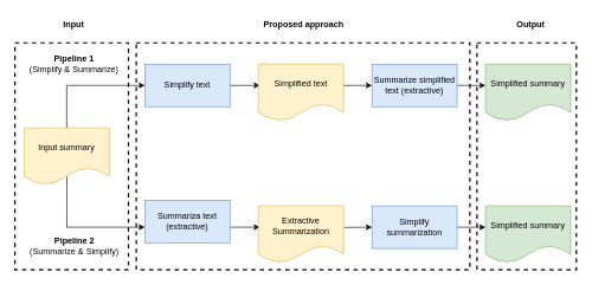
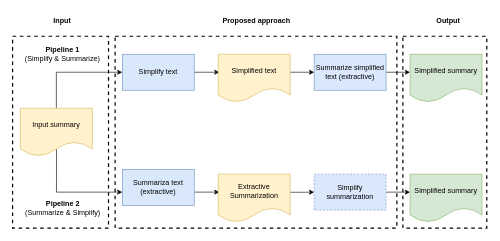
  <mxCell id="0" />
  <mxCell id="1" parent="0" />
  <mxCell id="2" value="" style="edgeStyle=orthogonalEdgeStyle;rounded=0;orthogonalLoop=1;jettySize=auto;html=1;entryX=0.017;entryY=0.375;entryDx=0;entryDy=0;entryPerimeter=0;" parent="1" source="3" target="7" edge="1"><mxGeometry relative="1" as="geometry"><mxPoint x="345" y="120" as="targetPoint" /></mxGeometry></mxCell>
  <mxCell id="3" value="Simplify text" style="whiteSpace=wrap;html=1;rounded=0;fillColor=#dae8fc;strokeColor=#6c8ebf;" parent="1" vertex="1"><mxGeometry x="203" y="90" width="120" height="60" as="geometry" /></mxCell>
  <mxCell id="4" value="" style="edgeStyle=orthogonalEdgeStyle;rounded=0;orthogonalLoop=1;jettySize=auto;html=1;" parent="1" source="5" target="8" edge="1"><mxGeometry relative="1" as="geometry"><Array as="points"><mxPoint x="663" y="120" /><mxPoint x="663" y="120" /></Array></mxGeometry></mxCell>
  <mxCell id="5" value="Summarize simplified text (extractive)" style="whiteSpace=wrap;html=1;rounded=0;fillColor=#dae8fc;strokeColor=#6c8ebf;" parent="1" vertex="1"><mxGeometry x="523" y="90" width="120" height="60" as="geometry" /></mxCell>
  <mxCell id="6" value="" style="edgeStyle=orthogonalEdgeStyle;rounded=0;orthogonalLoop=1;jettySize=auto;html=1;exitX=1;exitY=0.375;exitDx=0;exitDy=0;exitPerimeter=0;" parent="1" source="7" target="5" edge="1"><mxGeometry relative="1" as="geometry"><Array as="points" /></mxGeometry></mxCell>
  <mxCell id="7" value="Simplified text" style="shape=document;whiteSpace=wrap;html=1;boundedLbl=1;fillColor=#fff2cc;strokeColor=#d6b656;" parent="1" vertex="1"><mxGeometry x="363" y="90" width="120" height="80" as="geometry" /></mxCell>
  <mxCell id="8" value="Simplified summary" style="shape=document;whiteSpace=wrap;html=1;boundedLbl=1;rounded=0;fillColor=#d5e8d4;strokeColor=#82b366;" parent="1" vertex="1"><mxGeometry x="683" y="90" width="120" height="80" as="geometry" /></mxCell>
  <mxCell id="9" value="" style="edgeStyle=orthogonalEdgeStyle;rounded=0;orthogonalLoop=1;jettySize=auto;html=1;entryX=0.017;entryY=0.375;entryDx=0;entryDy=0;entryPerimeter=0;" parent="1" source="10" target="14" edge="1"><mxGeometry relative="1" as="geometry"><mxPoint x="345" y="320" as="targetPoint" /><Array as="points"><mxPoint x="343" y="320" /><mxPoint x="343" y="320" /></Array></mxGeometry></mxCell>
  <mxCell id="10" value="Summariza text (extractive)" style="whiteSpace=wrap;html=1;rounded=0;fillColor=#dae8fc;strokeColor=#6c8ebf;" parent="1" vertex="1"><mxGeometry x="203" y="282" width="120" height="60" as="geometry" /></mxCell>
  <mxCell id="11" value="" style="edgeStyle=orthogonalEdgeStyle;rounded=0;orthogonalLoop=1;jettySize=auto;html=1;" parent="1" source="12" target="15" edge="1"><mxGeometry relative="1" as="geometry"><Array as="points"><mxPoint x="663" y="320" /><mxPoint x="663" y="320" /></Array></mxGeometry></mxCell>
- <mxCell id="12" value="Simplify summarization" style="whiteSpace=wrap;html=1;rounded=0;fillColor=#dae8fc;strokeColor=#6c8ebf;" parent="1" vertex="1"><mxGeometry x="523" y="290" width="120" height="60" as="geometry" /></mxCell>
+ <mxCell id="12" value="Simplify summarization" style="whiteSpace=wrap;html=1;rounded=0;fillColor=#dae8fc;strokeColor=#6c8ebf;dashed=1;" parent="1" vertex="1"><mxGeometry x="523" y="290" width="120" height="60" as="geometry" /></mxCell>
  <mxCell id="13" value="" style="edgeStyle=orthogonalEdgeStyle;rounded=0;orthogonalLoop=1;jettySize=auto;html=1;exitX=1.001;exitY=0.378;exitDx=0;exitDy=0;exitPerimeter=0;" parent="1" source="14" target="12" edge="1"><mxGeometry relative="1" as="geometry"><Array as="points" /></mxGeometry></mxCell>
  <mxCell id="14" value="Extractive Summarization" style="shape=document;whiteSpace=wrap;html=1;boundedLbl=1;fillColor=#fff2cc;strokeColor=#d6b656;" parent="1" vertex="1"><mxGeometry x="363" y="290" width="120" height="80" as="geometry" /></mxCell>
  <mxCell id="15" value="Simplified summary" style="shape=document;whiteSpace=wrap;html=1;boundedLbl=1;rounded=0;fillColor=#d5e8d4;strokeColor=#82b366;" parent="1" vertex="1"><mxGeometry x="683" y="290" width="120" height="80" as="geometry" /></mxCell>
  <mxCell id="16" style="edgeStyle=orthogonalEdgeStyle;rounded=0;orthogonalLoop=1;jettySize=auto;html=1;exitX=0.5;exitY=0;exitDx=0;exitDy=0;entryX=0;entryY=0.5;entryDx=0;entryDy=0;" parent="1" source="19" target="3" edge="1"><mxGeometry relative="1" as="geometry" /></mxCell>
  <mxCell id="17" style="edgeStyle=orthogonalEdgeStyle;rounded=0;orthogonalLoop=1;jettySize=auto;html=1;entryX=0;entryY=0.633;entryDx=0;entryDy=0;entryPerimeter=0;exitX=0.502;exitY=0.855;exitDx=0;exitDy=0;exitPerimeter=0;" parent="1" source="19" target="10" edge="1"><mxGeometry relative="1" as="geometry"><Array as="points"><mxPoint x="93" y="320" /></Array></mxGeometry></mxCell>
  <mxCell id="18" value="" style="rounded=0;whiteSpace=wrap;html=1;dashed=1;fillColor=none;strokeWidth=2;" parent="1" vertex="1"><mxGeometry x="20" y="60" width="160" height="320" as="geometry" /></mxCell>
  <mxCell id="19" value="Input summary" style="shape=document;whiteSpace=wrap;html=1;boundedLbl=1;rounded=0;fillColor=#fff2cc;strokeColor=#d6b656;" parent="1" vertex="1"><mxGeometry x="33" y="180" width="120" height="80" as="geometry" /></mxCell>
  <mxCell id="20" value="" style="rounded=0;whiteSpace=wrap;html=1;dashed=1;fillColor=none;strokeWidth=2;" parent="1" vertex="1"><mxGeometry x="191" y="60" width="470" height="320" as="geometry" /></mxCell>
  <mxCell id="21" value="" style="rounded=0;whiteSpace=wrap;html=1;dashed=1;fillColor=none;strokeWidth=2;" parent="1" vertex="1"><mxGeometry x="671" y="60" width="140" height="320" as="geometry" /></mxCell>
  <mxCell id="22" value="&lt;b&gt;Input&lt;/b&gt;" style="text;html=1;strokeColor=none;fillColor=none;align=center;verticalAlign=middle;whiteSpace=wrap;rounded=0;dashed=1;" parent="1" vertex="1"><mxGeometry x="73" y="20" width="60" height="30" as="geometry" /></mxCell>
  <mxCell id="23" value="&lt;b&gt;Proposed approach&lt;/b&gt;" style="text;html=1;strokeColor=none;fillColor=none;align=center;verticalAlign=middle;whiteSpace=wrap;rounded=0;dashed=1;" parent="1" vertex="1"><mxGeometry x="347" y="20" width="160" height="30" as="geometry" /></mxCell>
  <mxCell id="24" value="&lt;b&gt;Output&lt;/b&gt;" style="text;html=1;strokeColor=none;fillColor=none;align=center;verticalAlign=middle;whiteSpace=wrap;rounded=0;dashed=1;" parent="1" vertex="1"><mxGeometry x="717" y="20" width="60" height="30" as="geometry" /></mxCell>
  <mxCell id="25" value="&lt;b&gt;Pipeline 1&lt;/b&gt;&lt;br&gt;(Simplify &amp;amp; Summarize)" style="text;html=1;strokeColor=none;fillColor=none;align=center;verticalAlign=middle;whiteSpace=wrap;rounded=0;" parent="1" vertex="1"><mxGeometry x="32" y="70" width="143" height="40" as="geometry" /></mxCell>
  <mxCell id="26" value="&lt;b&gt;Pipeline 2&lt;br&gt;&lt;/b&gt;(Summarize &amp;amp;&amp;nbsp;Simplify)" style="text;html=1;strokeColor=none;fillColor=none;align=center;verticalAlign=middle;whiteSpace=wrap;rounded=0;" parent="1" vertex="1"><mxGeometry x="33" y="332" width="142" height="30" as="geometry" /></mxCell>
